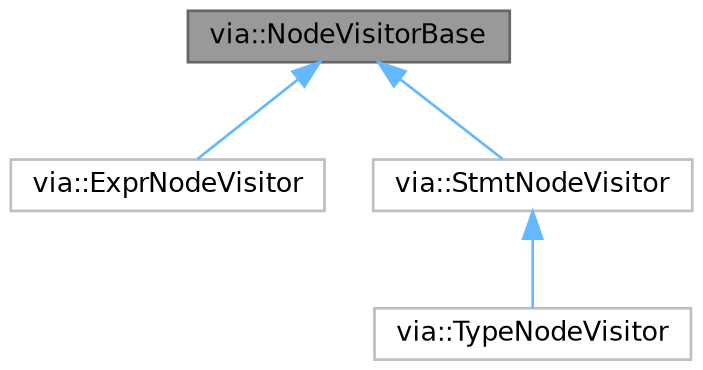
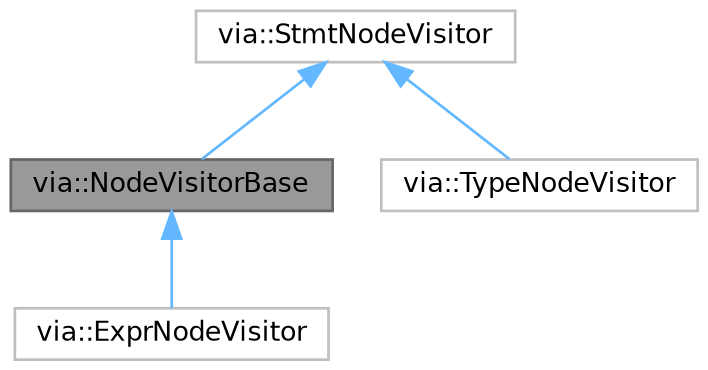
  digraph {
    rankdir=TB
    node [color=grey75 fillcolor=white fontname=Helvetica fontsize=10 shape=box style=filled]
    edge [color=steelblue1 dir=back fontname=Helvetica fontsize=10 labelfontname=Helvetica labelfontsize=10 style=solid]
    n1 [color=gray40 fillcolor=grey60 fontcolor=black height=0.2 label="via::NodeVisitorBase" width=0.4]
    n2 [height=0.2 label="via::ExprNodeVisitor" width=0.4]
    n3 [height=0.2 label="via::StmtNodeVisitor" width=0.4]
    n4 [height=0.2 label="via::TypeNodeVisitor" width=0.4]
    n1 -> n2
-   n1 -> n3
+   n3 -> n1
    n3 -> n4
  }
